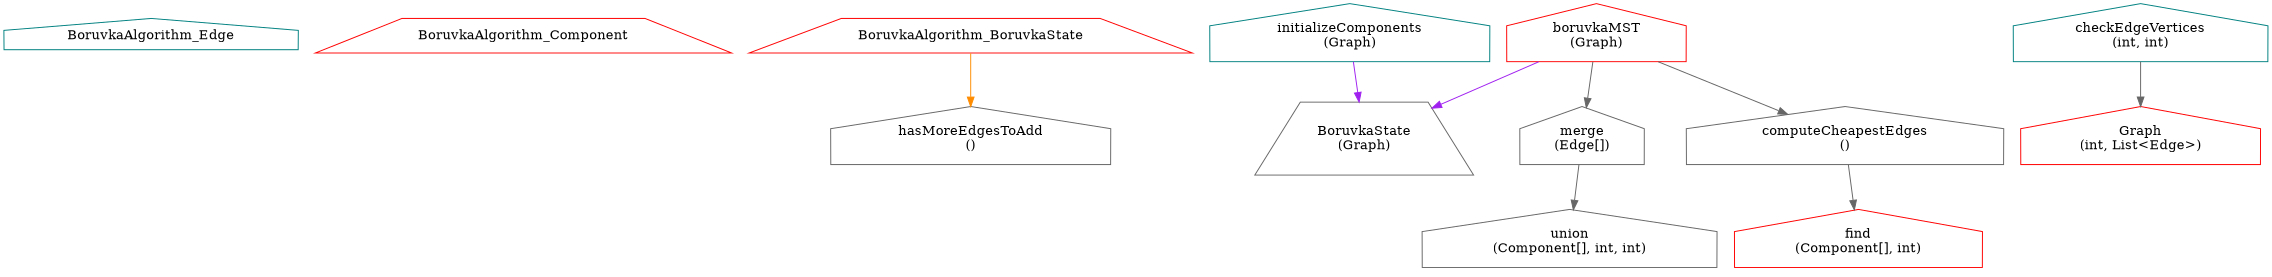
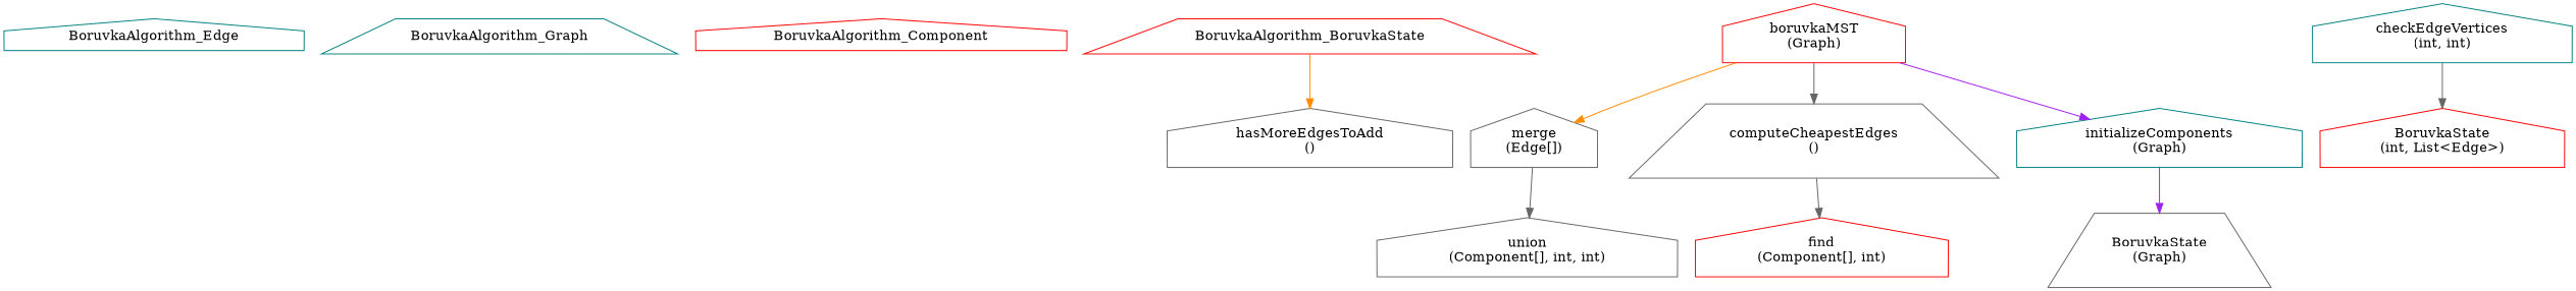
  digraph {
    node [color=red shape=house]
    edge [color=gray40]
    BoruvkaAlgorithm_Edge [color=teal]
-   BoruvkaAlgorithm_Component [shape=trapezium]
+   BoruvkaAlgorithm_Graph [color=teal shape=trapezium]
+   BoruvkaAlgorithm_Component
    BoruvkaAlgorithm_BoruvkaState [shape=trapezium]
    n5 [color=gray40 label="hasMoreEdgesToAdd\n()"]
    n6 [label="boruvkaMST\n(Graph)"]
    n7 [color=gray40 label="BoruvkaState\n(Graph)" shape=trapezium]
    n8 [color=gray40 label="merge\n(Edge[])"]
-   n9 [color=gray40 label="computeCheapestEdges\n()"]
+   n9 [color=gray40 label="computeCheapestEdges\n()" shape=trapezium]
    n10 [color=gray40 label="union\n(Component[], int, int)"]
    n11 [label="find\n(Component[], int)"]
    n12 [color=teal label="checkEdgeVertices\n(int, int)"]
-   n13 [label="Graph\n(int, List<Edge>)"]
+   n13 [label="BoruvkaState\n(int, List<Edge>)"]
    n14 [color=teal label="initializeComponents\n(Graph)"]
    BoruvkaAlgorithm_BoruvkaState -> n5 [color=darkorange]
-   n6 -> n7 [color=purple]
-   n6 -> n8
+   n6 -> n14 [color=purple]
+   n6 -> n8 [color=darkorange]
    n6 -> n9
    n8 -> n10
    n9 -> n11
    n12 -> n13
    n14 -> n7 [color=purple]
  }
